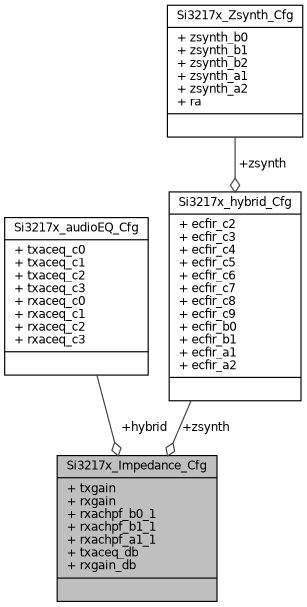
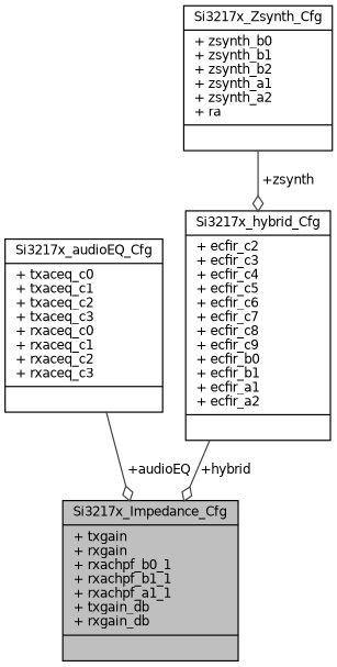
  digraph {
    node [color=black fillcolor=white fontname=Helvetica fontsize=10 shape=record style=filled]
    edge [arrowhead=odiamond color=grey25 fontname=Helvetica fontsize=10 labelfontname=Helvetica labelfontsize=10 style=solid]
-   n1 [fillcolor=grey75 fontcolor=black height=0.2 label="{Si3217x_Impedance_Cfg\n|+ txgain\l+ rxgain\l+ rxachpf_b0_1\l+ rxachpf_b1_1\l+ rxachpf_a1_1\l+ txaceq_db\l+ rxgain_db\l|}" width=0.4]
+   n1 [fillcolor=grey75 fontcolor=black height=0.2 label="{Si3217x_Impedance_Cfg\n|+ txgain\l+ rxgain\l+ rxachpf_b0_1\l+ rxachpf_b1_1\l+ rxachpf_a1_1\l+ txgain_db\l+ rxgain_db\l|}" width=0.4]
    n2 [height=0.2 label="{Si3217x_audioEQ_Cfg\n|+ txaceq_c0\l+ txaceq_c1\l+ txaceq_c2\l+ txaceq_c3\l+ rxaceq_c0\l+ rxaceq_c1\l+ rxaceq_c2\l+ rxaceq_c3\l|}" width=0.4]
    n3 [height=0.2 label="{Si3217x_hybrid_Cfg\n|+ ecfir_c2\l+ ecfir_c3\l+ ecfir_c4\l+ ecfir_c5\l+ ecfir_c6\l+ ecfir_c7\l+ ecfir_c8\l+ ecfir_c9\l+ ecfir_b0\l+ ecfir_b1\l+ ecfir_a1\l+ ecfir_a2\l|}" width=0.4]
    n4 [height=0.2 label="{Si3217x_Zsynth_Cfg\n|+ zsynth_b0\l+ zsynth_b1\l+ zsynth_b2\l+ zsynth_a1\l+ zsynth_a2\l+ ra\l|}" width=0.4]
-   n2 -> n1 [label=" +hybrid"]
-   n3 -> n1 [label=" +zsynth"]
+   n2 -> n1 [label=" +audioEQ"]
+   n3 -> n1 [label=" +hybrid"]
    n4 -> n3 [label=" +zsynth"]
  }
